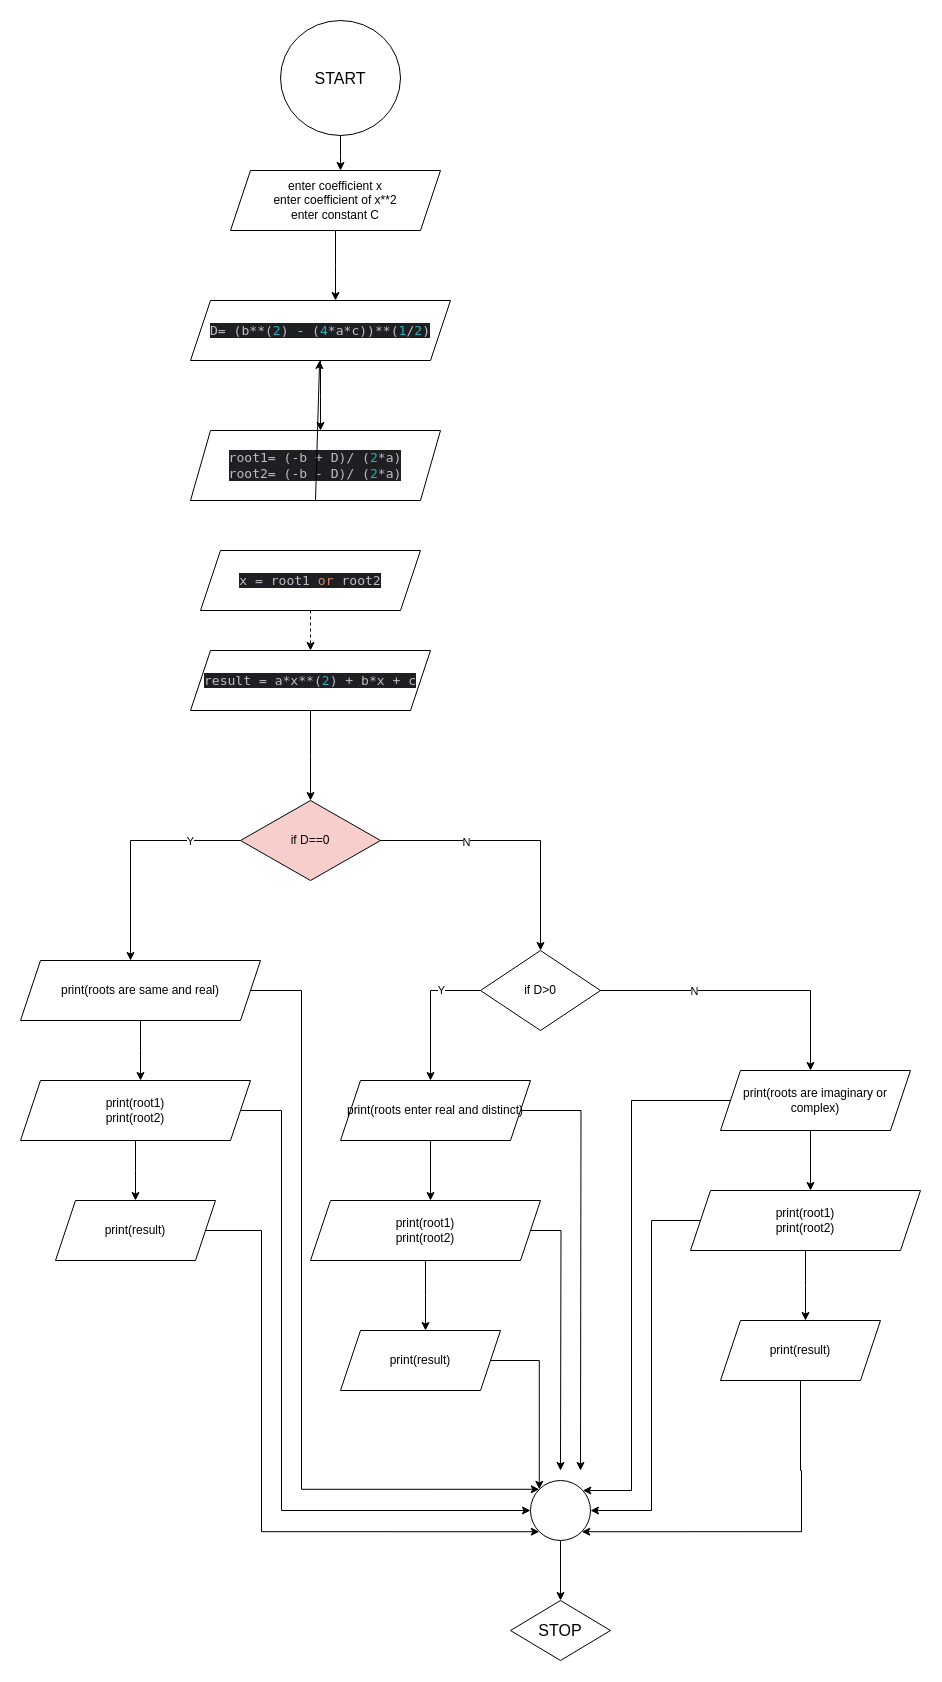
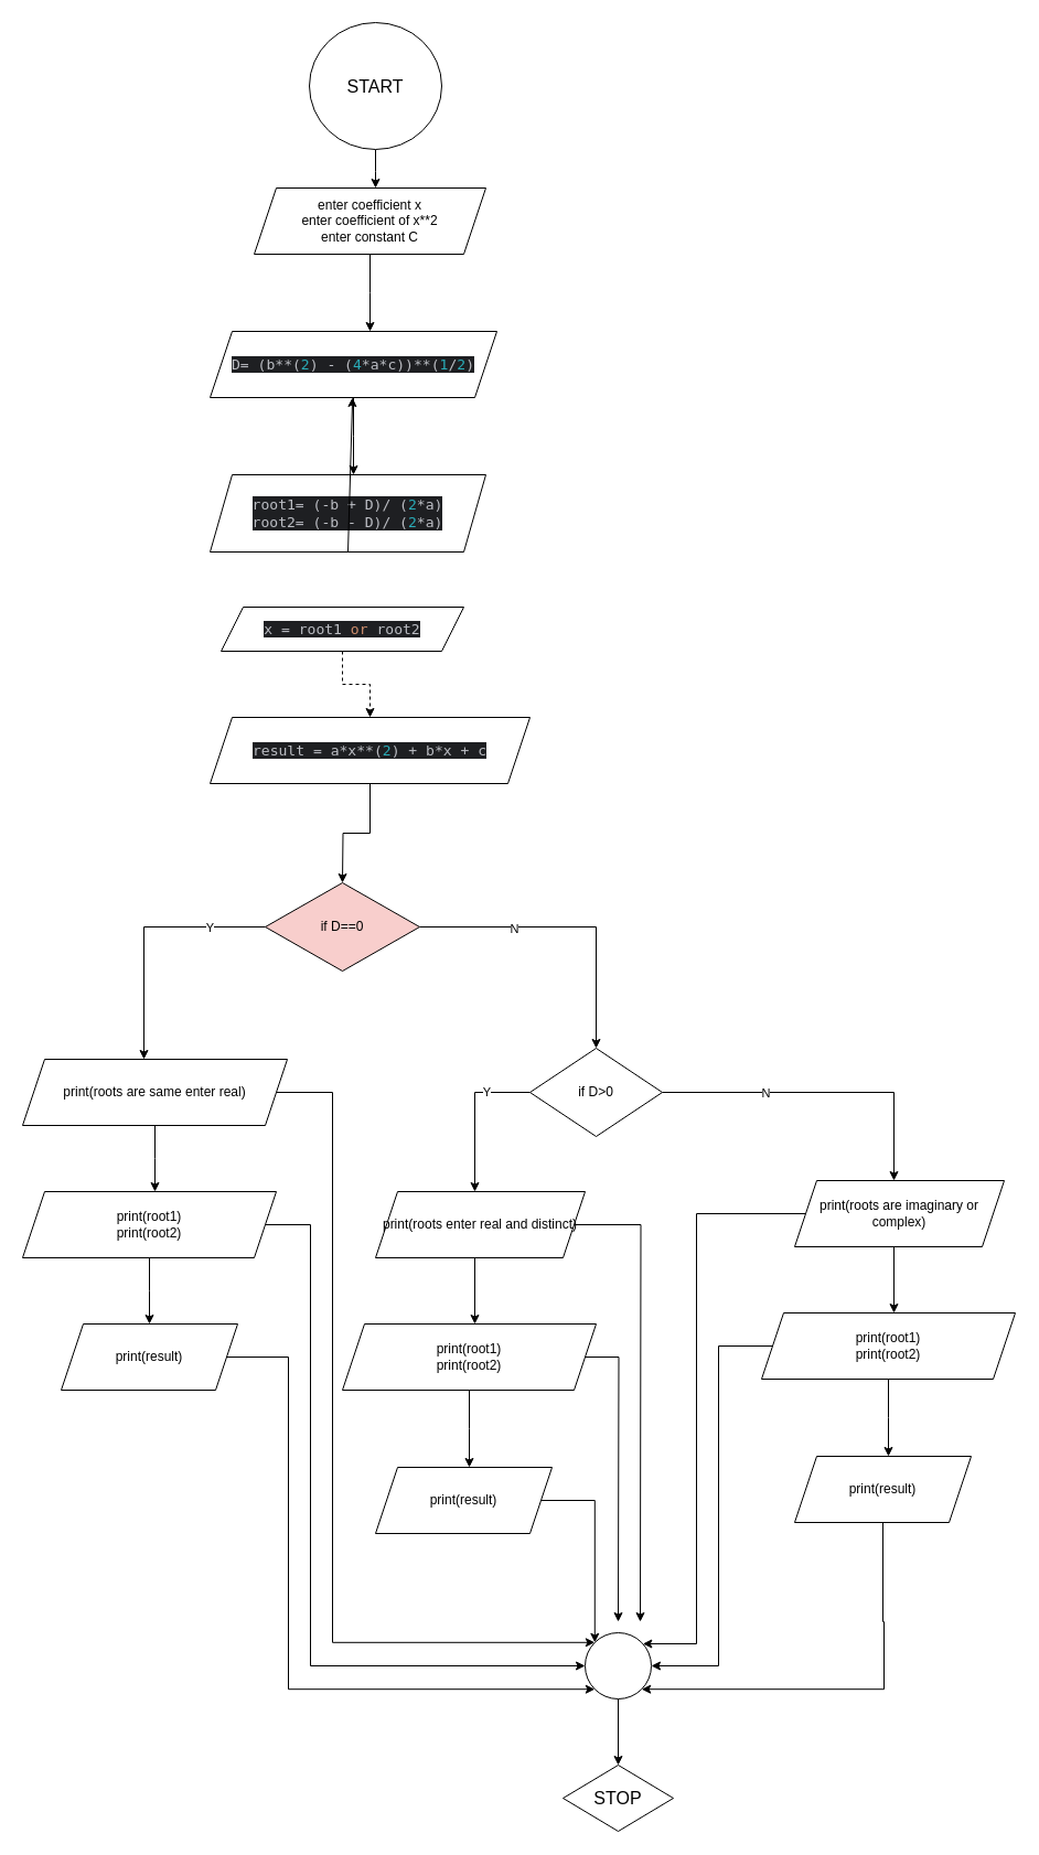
  <mxCell id="0" />
  <mxCell id="1" parent="0" />
  <mxCell id="2" style="edgeStyle=orthogonalEdgeStyle;rounded=0;orthogonalLoop=1;jettySize=auto;html=1;" edge="1" parent="1" source="3"><mxGeometry relative="1" as="geometry"><mxPoint x="340" y="170" as="targetPoint" /></mxGeometry></mxCell>
  <mxCell id="3" value="&lt;font size=&quot;3&quot;&gt;START&lt;/font&gt;" style="ellipse;whiteSpace=wrap;html=1;" vertex="1" parent="1"><mxGeometry x="280" y="20" width="120" height="115" as="geometry" /></mxCell>
  <mxCell id="4" style="edgeStyle=orthogonalEdgeStyle;rounded=0;orthogonalLoop=1;jettySize=auto;html=1;" edge="1" parent="1" source="5"><mxGeometry relative="1" as="geometry"><mxPoint x="335" y="300" as="targetPoint" /></mxGeometry></mxCell>
  <mxCell id="5" value="enter coefficient x&lt;div&gt;enter coefficient of x**2&lt;/div&gt;&lt;div&gt;enter constant C&lt;/div&gt;" style="shape=parallelogram;perimeter=parallelogramPerimeter;whiteSpace=wrap;html=1;fixedSize=1;" vertex="1" parent="1"><mxGeometry x="230" y="170" width="210" height="60" as="geometry" /></mxCell>
  <mxCell id="6" style="edgeStyle=orthogonalEdgeStyle;rounded=0;orthogonalLoop=1;jettySize=auto;html=1;" edge="1" parent="1" source="7"><mxGeometry relative="1" as="geometry"><mxPoint x="320" y="430" as="targetPoint" /></mxGeometry></mxCell>
  <mxCell id="7" value="&lt;div style=&quot;background-color:#1e1f22;color:#bcbec4&quot;&gt;&lt;pre style=&quot;font-family:'JetBrains Mono',monospace;font-size:9.8pt;&quot;&gt;D= (b**(&lt;span style=&quot;color:#2aacb8;&quot;&gt;2&lt;/span&gt;) - (&lt;span style=&quot;color:#2aacb8;&quot;&gt;4&lt;/span&gt;*a*c))**(&lt;span style=&quot;color:#2aacb8;&quot;&gt;1&lt;/span&gt;/&lt;span style=&quot;color:#2aacb8;&quot;&gt;2&lt;/span&gt;)&lt;br&gt;&lt;/pre&gt;&lt;/div&gt;" style="shape=parallelogram;perimeter=parallelogramPerimeter;whiteSpace=wrap;html=1;fixedSize=1;" vertex="1" parent="1"><mxGeometry x="190" y="300" width="260" height="60" as="geometry" /></mxCell>
  <mxCell id="8" value="&lt;div style=&quot;background-color:#1e1f22;color:#bcbec4&quot;&gt;&lt;pre style=&quot;font-family:'JetBrains Mono',monospace;font-size:9.8pt;&quot;&gt;root1= (-b + D)/ (&lt;span style=&quot;color:#2aacb8;&quot;&gt;2&lt;/span&gt;*a)&lt;br&gt;root2= (-b - D)/ (&lt;span style=&quot;color:#2aacb8;&quot;&gt;2&lt;/span&gt;*a)&lt;/pre&gt;&lt;/div&gt;" style="shape=parallelogram;perimeter=parallelogramPerimeter;whiteSpace=wrap;html=1;fixedSize=1;" vertex="1" parent="1"><mxGeometry x="190" y="430" width="250" height="70" as="geometry" /></mxCell>
  <mxCell id="9" style="edgeStyle=orthogonalEdgeStyle;rounded=0;orthogonalLoop=1;jettySize=auto;html=1;entryX=0.5;entryY=0;entryDx=0;entryDy=0;dashed=1;" edge="1" parent="1" source="10" target="13"><mxGeometry relative="1" as="geometry" /></mxCell>
- <mxCell id="10" value="&lt;div style=&quot;background-color:#1e1f22;color:#bcbec4&quot;&gt;&lt;pre style=&quot;font-family:'JetBrains Mono',monospace;font-size:9.8pt;&quot;&gt;x = root1 &lt;span style=&quot;color:#cf8e6d;&quot;&gt;or &lt;/span&gt;root2&lt;/pre&gt;&lt;/div&gt;" style="shape=parallelogram;perimeter=parallelogramPerimeter;whiteSpace=wrap;html=1;fixedSize=1;" vertex="1" parent="1"><mxGeometry x="200" y="550" width="220" height="60" as="geometry" /></mxCell>
+ <mxCell id="10" value="&lt;div style=&quot;background-color:#1e1f22;color:#bcbec4&quot;&gt;&lt;pre style=&quot;font-family:'JetBrains Mono',monospace;font-size:9.8pt;&quot;&gt;x = root1 &lt;span style=&quot;color:#cf8e6d;&quot;&gt;or &lt;/span&gt;root2&lt;/pre&gt;&lt;/div&gt;" style="shape=parallelogram;perimeter=parallelogramPerimeter;whiteSpace=wrap;html=1;fixedSize=1;" vertex="1" parent="1"><mxGeometry x="200" y="550" width="220" height="40" as="geometry" /></mxCell>
  <mxCell id="11" value="" style="endArrow=classic;html=1;rounded=0;exitX=0.5;exitY=1;exitDx=0;exitDy=0;" edge="1" parent="1" source="8" target="7"><mxGeometry width="50" height="50" relative="1" as="geometry"><mxPoint x="390" y="500" as="sourcePoint" /><mxPoint x="440" y="450" as="targetPoint" /></mxGeometry></mxCell>
  <mxCell id="12" style="edgeStyle=orthogonalEdgeStyle;rounded=0;orthogonalLoop=1;jettySize=auto;html=1;" edge="1" parent="1" source="13"><mxGeometry relative="1" as="geometry"><mxPoint x="310" y="800" as="targetPoint" /></mxGeometry></mxCell>
- <mxCell id="13" value="&lt;div style=&quot;background-color:#1e1f22;color:#bcbec4&quot;&gt;&lt;pre style=&quot;font-family:'JetBrains Mono',monospace;font-size:9.8pt;&quot;&gt;&lt;pre style=&quot;font-family: &amp;quot;JetBrains Mono&amp;quot;, monospace; font-size: 9.8pt;&quot;&gt;result = a*x**(&lt;span style=&quot;color: rgb(42, 172, 184);&quot;&gt;2&lt;/span&gt;) + b*x + c&lt;/pre&gt;&lt;/pre&gt;&lt;/div&gt;" style="shape=parallelogram;perimeter=parallelogramPerimeter;whiteSpace=wrap;html=1;fixedSize=1;" vertex="1" parent="1"><mxGeometry x="190" y="650" width="240" height="60" as="geometry" /></mxCell>
+ <mxCell id="13" value="&lt;div style=&quot;background-color:#1e1f22;color:#bcbec4&quot;&gt;&lt;pre style=&quot;font-family:'JetBrains Mono',monospace;font-size:9.8pt;&quot;&gt;&lt;pre style=&quot;font-family: &amp;quot;JetBrains Mono&amp;quot;, monospace; font-size: 9.8pt;&quot;&gt;result = a*x**(&lt;span style=&quot;color: rgb(42, 172, 184);&quot;&gt;2&lt;/span&gt;) + b*x + c&lt;/pre&gt;&lt;/pre&gt;&lt;/div&gt;" style="shape=parallelogram;perimeter=parallelogramPerimeter;whiteSpace=wrap;html=1;fixedSize=1;" vertex="1" parent="1"><mxGeometry x="190" y="650" width="290" height="60" as="geometry" /></mxCell>
  <mxCell id="14" style="edgeStyle=orthogonalEdgeStyle;rounded=0;orthogonalLoop=1;jettySize=auto;html=1;" edge="1" parent="1" source="18"><mxGeometry relative="1" as="geometry"><mxPoint x="130" y="960" as="targetPoint" /><Array as="points"><mxPoint x="130" y="840" /></Array></mxGeometry></mxCell>
  <mxCell id="15" value="Y" style="edgeLabel;html=1;align=center;verticalAlign=middle;resizable=0;points=[];" vertex="1" connectable="0" parent="14"><mxGeometry x="-0.556" relative="1" as="geometry"><mxPoint as="offset" /></mxGeometry></mxCell>
  <mxCell id="16" style="edgeStyle=orthogonalEdgeStyle;rounded=0;orthogonalLoop=1;jettySize=auto;html=1;" edge="1" parent="1" source="18"><mxGeometry relative="1" as="geometry"><mxPoint x="540" y="950" as="targetPoint" /><Array as="points"><mxPoint x="540" y="840" /></Array></mxGeometry></mxCell>
  <mxCell id="17" value="N" style="edgeLabel;html=1;align=center;verticalAlign=middle;resizable=0;points=[];" vertex="1" connectable="0" parent="16"><mxGeometry x="-0.37" y="-1" relative="1" as="geometry"><mxPoint as="offset" /></mxGeometry></mxCell>
  <mxCell id="18" value="if D==0" style="rhombus;whiteSpace=wrap;html=1;fillColor=#f8cecc;" vertex="1" parent="1"><mxGeometry x="240" y="800" width="140" height="80" as="geometry" /></mxCell>
  <mxCell id="19" style="edgeStyle=orthogonalEdgeStyle;rounded=0;orthogonalLoop=1;jettySize=auto;html=1;" edge="1" parent="1" source="21"><mxGeometry relative="1" as="geometry"><mxPoint x="140" y="1080" as="targetPoint" /></mxGeometry></mxCell>
  <mxCell id="20" style="edgeStyle=orthogonalEdgeStyle;rounded=0;orthogonalLoop=1;jettySize=auto;html=1;entryX=0;entryY=0;entryDx=0;entryDy=0;" edge="1" parent="1" source="21" target="49"><mxGeometry relative="1" as="geometry"><mxPoint x="300" y="1492" as="targetPoint" /><Array as="points"><mxPoint x="301" y="990" /><mxPoint x="301" y="1489" /></Array></mxGeometry></mxCell>
- <mxCell id="21" value="print(roots are same and real)" style="shape=parallelogram;perimeter=parallelogramPerimeter;whiteSpace=wrap;html=1;fixedSize=1;" vertex="1" parent="1"><mxGeometry x="20" y="960" width="240" height="60" as="geometry" /></mxCell>
+ <mxCell id="21" value="print(roots are same enter real)" style="shape=parallelogram;perimeter=parallelogramPerimeter;whiteSpace=wrap;html=1;fixedSize=1;" vertex="1" parent="1"><mxGeometry x="20" y="960" width="240" height="60" as="geometry" /></mxCell>
  <mxCell id="22" style="edgeStyle=orthogonalEdgeStyle;rounded=0;orthogonalLoop=1;jettySize=auto;html=1;" edge="1" parent="1" source="24"><mxGeometry relative="1" as="geometry"><mxPoint x="135" y="1200" as="targetPoint" /></mxGeometry></mxCell>
  <mxCell id="23" style="edgeStyle=orthogonalEdgeStyle;rounded=0;orthogonalLoop=1;jettySize=auto;html=1;entryX=0;entryY=0.5;entryDx=0;entryDy=0;" edge="1" parent="1" source="24" target="49"><mxGeometry relative="1" as="geometry"><mxPoint x="280" y="1531" as="targetPoint" /><Array as="points"><mxPoint x="281" y="1110" /><mxPoint x="281" y="1510" /></Array></mxGeometry></mxCell>
  <mxCell id="24" value="print(root1)&lt;div&gt;print(root2)&lt;/div&gt;" style="shape=parallelogram;perimeter=parallelogramPerimeter;whiteSpace=wrap;html=1;fixedSize=1;" vertex="1" parent="1"><mxGeometry x="20" y="1080" width="230" height="60" as="geometry" /></mxCell>
  <mxCell id="25" style="edgeStyle=orthogonalEdgeStyle;rounded=0;orthogonalLoop=1;jettySize=auto;html=1;entryX=0;entryY=1;entryDx=0;entryDy=0;" edge="1" parent="1" source="26" target="49"><mxGeometry relative="1" as="geometry"><mxPoint x="260" y="1530" as="targetPoint" /><Array as="points"><mxPoint x="261" y="1230" /><mxPoint x="261" y="1531" /></Array></mxGeometry></mxCell>
  <mxCell id="26" value="print(result)" style="shape=parallelogram;perimeter=parallelogramPerimeter;whiteSpace=wrap;html=1;fixedSize=1;" vertex="1" parent="1"><mxGeometry x="55" y="1200" width="160" height="60" as="geometry" /></mxCell>
  <mxCell id="27" style="edgeStyle=orthogonalEdgeStyle;rounded=0;orthogonalLoop=1;jettySize=auto;html=1;" edge="1" parent="1" source="31"><mxGeometry relative="1" as="geometry"><mxPoint x="430" y="1080" as="targetPoint" /><Array as="points"><mxPoint x="430" y="990" /><mxPoint x="430" y="1080" /></Array></mxGeometry></mxCell>
  <mxCell id="28" value="Y" style="edgeLabel;html=1;align=center;verticalAlign=middle;resizable=0;points=[];" vertex="1" connectable="0" parent="27"><mxGeometry x="-0.429" y="-1" relative="1" as="geometry"><mxPoint as="offset" /></mxGeometry></mxCell>
  <mxCell id="29" style="edgeStyle=orthogonalEdgeStyle;rounded=0;orthogonalLoop=1;jettySize=auto;html=1;" edge="1" parent="1" source="31"><mxGeometry relative="1" as="geometry"><mxPoint x="810" y="1070" as="targetPoint" /><Array as="points"><mxPoint x="810" y="990" /><mxPoint x="810" y="1070" /></Array></mxGeometry></mxCell>
  <mxCell id="30" value="N" style="edgeLabel;html=1;align=center;verticalAlign=middle;resizable=0;points=[];" vertex="1" connectable="0" parent="29"><mxGeometry x="-0.359" relative="1" as="geometry"><mxPoint as="offset" /></mxGeometry></mxCell>
  <mxCell id="31" value="if D&amp;gt;0" style="rhombus;whiteSpace=wrap;html=1;" vertex="1" parent="1"><mxGeometry x="480" y="950" width="120" height="80" as="geometry" /></mxCell>
  <mxCell id="32" style="edgeStyle=orthogonalEdgeStyle;rounded=0;orthogonalLoop=1;jettySize=auto;html=1;" edge="1" parent="1" source="33"><mxGeometry relative="1" as="geometry"><mxPoint x="580" y="1470" as="targetPoint" /></mxGeometry></mxCell>
  <mxCell id="33" value="print(roots enter real and distinct)" style="shape=parallelogram;perimeter=parallelogramPerimeter;whiteSpace=wrap;html=1;fixedSize=1;" vertex="1" parent="1"><mxGeometry x="340" y="1080" width="190" height="60" as="geometry" /></mxCell>
  <mxCell id="34" style="edgeStyle=orthogonalEdgeStyle;rounded=0;orthogonalLoop=1;jettySize=auto;html=1;" edge="1" parent="1"><mxGeometry relative="1" as="geometry"><mxPoint x="430" y="1200" as="targetPoint" /><mxPoint x="430" y="1140" as="sourcePoint" /></mxGeometry></mxCell>
  <mxCell id="35" style="edgeStyle=orthogonalEdgeStyle;rounded=0;orthogonalLoop=1;jettySize=auto;html=1;" edge="1" parent="1" source="37"><mxGeometry relative="1" as="geometry"><mxPoint x="425" y="1330" as="targetPoint" /></mxGeometry></mxCell>
  <mxCell id="36" style="edgeStyle=orthogonalEdgeStyle;rounded=0;orthogonalLoop=1;jettySize=auto;html=1;" edge="1" parent="1" source="37"><mxGeometry relative="1" as="geometry"><mxPoint x="560" y="1470" as="targetPoint" /></mxGeometry></mxCell>
  <mxCell id="37" value="print(root1)&lt;div&gt;print(root2)&lt;/div&gt;" style="shape=parallelogram;perimeter=parallelogramPerimeter;whiteSpace=wrap;html=1;fixedSize=1;" vertex="1" parent="1"><mxGeometry x="310" y="1200" width="230" height="60" as="geometry" /></mxCell>
  <mxCell id="38" style="edgeStyle=orthogonalEdgeStyle;rounded=0;orthogonalLoop=1;jettySize=auto;html=1;entryX=0;entryY=0;entryDx=0;entryDy=0;" edge="1" parent="1" source="39" target="49"><mxGeometry relative="1" as="geometry" /></mxCell>
  <mxCell id="39" value="print(result)" style="shape=parallelogram;perimeter=parallelogramPerimeter;whiteSpace=wrap;html=1;fixedSize=1;" vertex="1" parent="1"><mxGeometry x="340" y="1330" width="160" height="60" as="geometry" /></mxCell>
  <mxCell id="40" style="edgeStyle=orthogonalEdgeStyle;rounded=0;orthogonalLoop=1;jettySize=auto;html=1;" edge="1" parent="1" source="41" target="49"><mxGeometry relative="1" as="geometry"><mxPoint x="630" y="1490" as="targetPoint" /><Array as="points"><mxPoint x="631" y="1100" /><mxPoint x="631" y="1490" /></Array></mxGeometry></mxCell>
  <mxCell id="41" value="print(roots are imaginary or&lt;div&gt;complex)&lt;/div&gt;" style="shape=parallelogram;perimeter=parallelogramPerimeter;whiteSpace=wrap;html=1;fixedSize=1;" vertex="1" parent="1"><mxGeometry x="720" y="1070" width="190" height="60" as="geometry" /></mxCell>
  <mxCell id="42" style="edgeStyle=orthogonalEdgeStyle;rounded=0;orthogonalLoop=1;jettySize=auto;html=1;" edge="1" parent="1"><mxGeometry relative="1" as="geometry"><mxPoint x="810" y="1190" as="targetPoint" /><mxPoint x="810" y="1130" as="sourcePoint" /></mxGeometry></mxCell>
  <mxCell id="43" style="edgeStyle=orthogonalEdgeStyle;rounded=0;orthogonalLoop=1;jettySize=auto;html=1;" edge="1" parent="1" source="45"><mxGeometry relative="1" as="geometry"><mxPoint x="805" y="1320" as="targetPoint" /></mxGeometry></mxCell>
  <mxCell id="44" style="edgeStyle=orthogonalEdgeStyle;rounded=0;orthogonalLoop=1;jettySize=auto;html=1;entryX=1;entryY=0.5;entryDx=0;entryDy=0;" edge="1" parent="1" source="45" target="49"><mxGeometry relative="1" as="geometry"><mxPoint x="650" y="1510" as="targetPoint" /><Array as="points"><mxPoint x="651" y="1220" /><mxPoint x="651" y="1510" /></Array></mxGeometry></mxCell>
  <mxCell id="45" value="print(root1)&lt;div&gt;print(root2)&lt;/div&gt;" style="shape=parallelogram;perimeter=parallelogramPerimeter;whiteSpace=wrap;html=1;fixedSize=1;" vertex="1" parent="1"><mxGeometry x="690" y="1190" width="230" height="60" as="geometry" /></mxCell>
  <mxCell id="46" style="edgeStyle=orthogonalEdgeStyle;rounded=0;orthogonalLoop=1;jettySize=auto;html=1;entryX=1;entryY=1;entryDx=0;entryDy=0;" edge="1" parent="1" source="47" target="49"><mxGeometry relative="1" as="geometry"><mxPoint x="800" y="1530" as="targetPoint" /><Array as="points"><mxPoint x="800" y="1470" /><mxPoint x="801" y="1470" /><mxPoint x="801" y="1531" /></Array></mxGeometry></mxCell>
  <mxCell id="47" value="print(result)" style="shape=parallelogram;perimeter=parallelogramPerimeter;whiteSpace=wrap;html=1;fixedSize=1;" vertex="1" parent="1"><mxGeometry x="720" y="1320" width="160" height="60" as="geometry" /></mxCell>
  <mxCell id="48" style="edgeStyle=orthogonalEdgeStyle;rounded=0;orthogonalLoop=1;jettySize=auto;html=1;entryX=0.5;entryY=0;entryDx=0;entryDy=0;" edge="1" parent="1" source="49" target="50"><mxGeometry relative="1" as="geometry" /></mxCell>
  <mxCell id="49" value="" style="ellipse;whiteSpace=wrap;html=1;aspect=fixed;" vertex="1" parent="1"><mxGeometry x="530" y="1480" width="60" height="60" as="geometry" /></mxCell>
  <mxCell id="50" value="&lt;font size=&quot;3&quot;&gt;STOP&lt;/font&gt;" style="rhombus;whiteSpace=wrap;html=1;" vertex="1" parent="1"><mxGeometry x="510" y="1600" width="100" height="60" as="geometry" /></mxCell>
